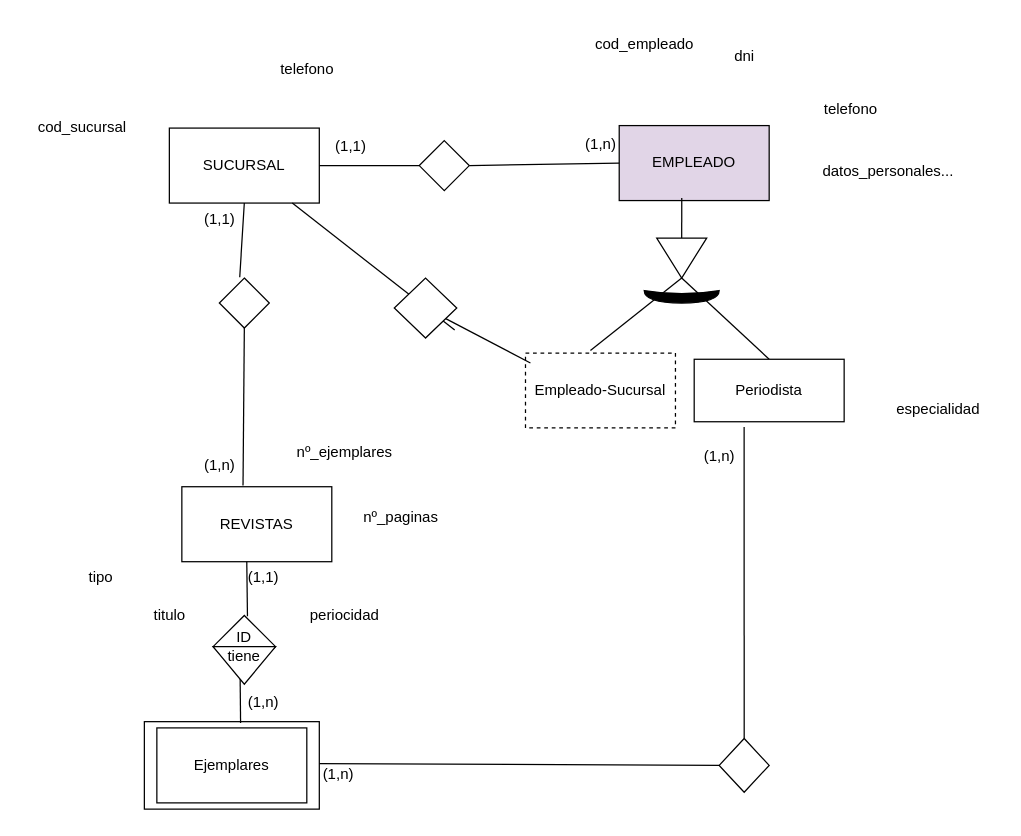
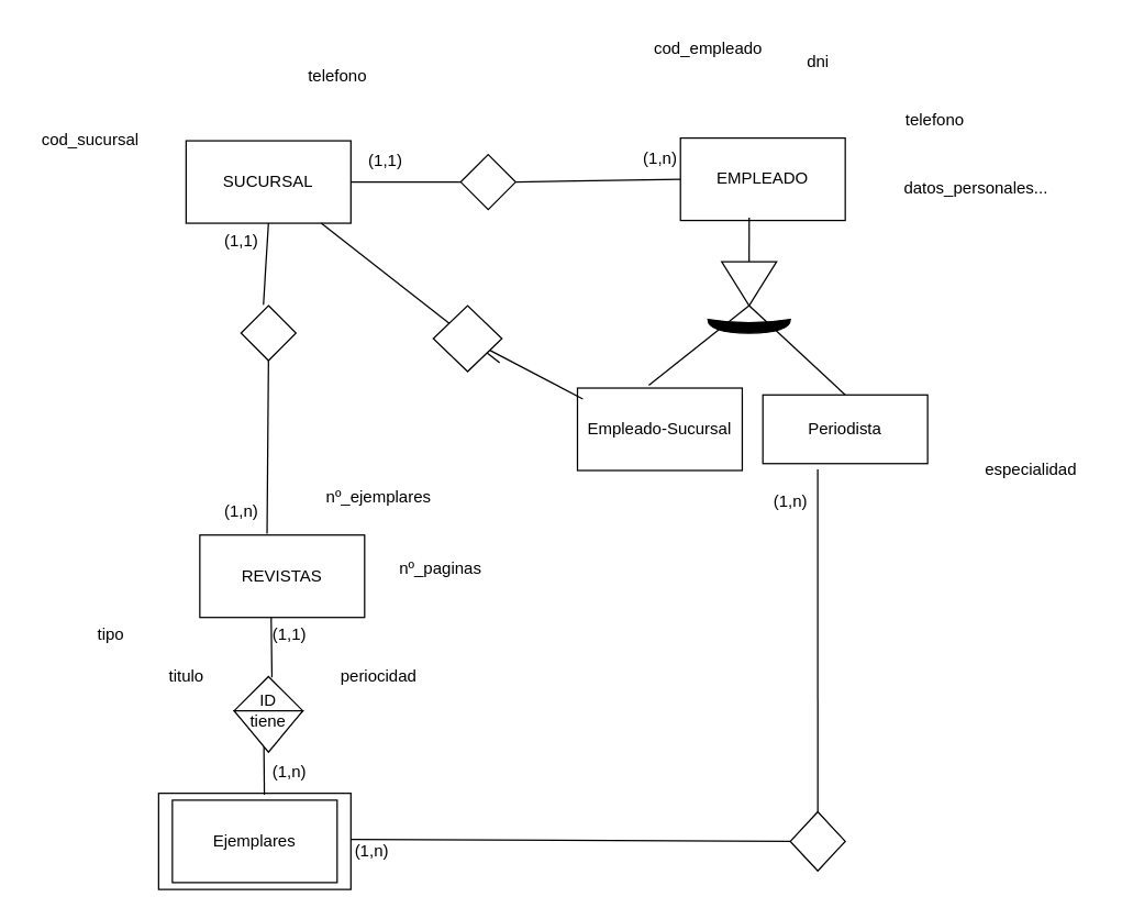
  <mxCell id="0" />
  <mxCell id="1" parent="0" />
  <mxCell id="2" value="SUCURSAL" style="rounded=0;whiteSpace=wrap;html=1;" vertex="1" parent="1"><mxGeometry x="135" y="102" width="120" height="60" as="geometry" /></mxCell>
- <mxCell id="3" value="EMPLEADO" style="whiteSpace=wrap;html=1;fillColor=#e1d5e7;" vertex="1" parent="1"><mxGeometry x="495" y="100" width="120" height="60" as="geometry" /></mxCell>
+ <mxCell id="3" value="EMPLEADO" style="whiteSpace=wrap;html=1;" vertex="1" parent="1"><mxGeometry x="495" y="100" width="120" height="60" as="geometry" /></mxCell>
  <mxCell id="4" value="REVISTAS" style="whiteSpace=wrap;html=1;" vertex="1" parent="1"><mxGeometry x="145" y="389" width="120" height="60" as="geometry" /></mxCell>
  <mxCell id="5" value="telefono" style="text;html=1;align=center;verticalAlign=middle;resizable=0;points=[];autosize=1;strokeColor=none;fillColor=none;" vertex="1" parent="1"><mxGeometry x="210" y="40" width="70" height="30" as="geometry" /></mxCell>
  <mxCell id="6" value="cod_sucursal" style="text;html=1;align=center;verticalAlign=middle;resizable=0;points=[];autosize=1;strokeColor=none;fillColor=none;" vertex="1" parent="1"><mxGeometry x="20" y="87" width="90" height="30" as="geometry" /></mxCell>
  <mxCell id="7" value="dni" style="text;html=1;align=center;verticalAlign=middle;resizable=0;points=[];autosize=1;strokeColor=none;fillColor=none;" vertex="1" parent="1"><mxGeometry x="575" y="30" width="40" height="30" as="geometry" /></mxCell>
  <mxCell id="8" value="telefono" style="text;html=1;align=center;verticalAlign=middle;resizable=0;points=[];autosize=1;strokeColor=none;fillColor=none;" vertex="1" parent="1"><mxGeometry x="645" y="72" width="70" height="30" as="geometry" /></mxCell>
  <mxCell id="9" value="" style="endArrow=none;html=1;rounded=0;entryX=0;entryY=0.5;entryDx=0;entryDy=0;exitX=1;exitY=0.5;exitDx=0;exitDy=0;" edge="1" parent="1" source="11" target="3"><mxGeometry width="50" height="50" relative="1" as="geometry"><mxPoint x="345" y="242" as="sourcePoint" /><mxPoint x="395" y="192" as="targetPoint" /></mxGeometry></mxCell>
  <mxCell id="10" value="" style="endArrow=none;html=1;rounded=0;entryX=0;entryY=0.5;entryDx=0;entryDy=0;exitX=1;exitY=0.5;exitDx=0;exitDy=0;" edge="1" parent="1" source="2" target="11"><mxGeometry width="50" height="50" relative="1" as="geometry"><mxPoint x="255" y="132" as="sourcePoint" /><mxPoint x="445" y="130" as="targetPoint" /></mxGeometry></mxCell>
  <mxCell id="11" value="" style="rhombus;whiteSpace=wrap;html=1;" vertex="1" parent="1"><mxGeometry x="335" y="112" width="40" height="40" as="geometry" /></mxCell>
  <mxCell id="12" value="(1,1)" style="text;html=1;align=center;verticalAlign=middle;resizable=0;points=[];autosize=1;strokeColor=none;fillColor=none;" vertex="1" parent="1"><mxGeometry x="255" y="102" width="50" height="30" as="geometry" /></mxCell>
  <mxCell id="13" value="(1,n)" style="text;html=1;align=center;verticalAlign=middle;resizable=0;points=[];autosize=1;strokeColor=none;fillColor=none;" vertex="1" parent="1"><mxGeometry x="455" y="100" width="50" height="30" as="geometry" /></mxCell>
  <mxCell id="14" value="" style="endArrow=none;html=1;rounded=0;exitX=0.408;exitY=-0.017;exitDx=0;exitDy=0;exitPerimeter=0;entryX=0.5;entryY=1;entryDx=0;entryDy=0;" edge="1" parent="1" source="16" target="2"><mxGeometry width="50" height="50" relative="1" as="geometry"><mxPoint x="345" y="242" as="sourcePoint" /><mxPoint x="395" y="192" as="targetPoint" /></mxGeometry></mxCell>
  <mxCell id="15" value="" style="endArrow=none;html=1;rounded=0;exitX=0.408;exitY=-0.017;exitDx=0;exitDy=0;exitPerimeter=0;entryX=0.5;entryY=1;entryDx=0;entryDy=0;" edge="1" parent="1" source="4" target="16"><mxGeometry width="50" height="50" relative="1" as="geometry"><mxPoint x="184" y="271" as="sourcePoint" /><mxPoint x="195" y="162" as="targetPoint" /></mxGeometry></mxCell>
  <mxCell id="16" value="" style="rhombus;whiteSpace=wrap;html=1;" vertex="1" parent="1"><mxGeometry x="175" y="222" width="40" height="40" as="geometry" /></mxCell>
  <mxCell id="17" value="(1,n)" style="text;html=1;align=center;verticalAlign=middle;resizable=0;points=[];autosize=1;strokeColor=none;fillColor=none;" vertex="1" parent="1"><mxGeometry x="150" y="357" width="50" height="30" as="geometry" /></mxCell>
  <mxCell id="18" value="(1,1)" style="text;html=1;align=center;verticalAlign=middle;resizable=0;points=[];autosize=1;strokeColor=none;fillColor=none;" vertex="1" parent="1"><mxGeometry x="150" y="160" width="50" height="30" as="geometry" /></mxCell>
  <mxCell id="19" value="titulo" style="text;html=1;align=center;verticalAlign=middle;resizable=0;points=[];autosize=1;strokeColor=none;fillColor=none;" vertex="1" parent="1"><mxGeometry x="110" y="477" width="50" height="30" as="geometry" /></mxCell>
  <mxCell id="20" value="periocidad" style="text;html=1;align=center;verticalAlign=middle;resizable=0;points=[];autosize=1;strokeColor=none;fillColor=none;" vertex="1" parent="1"><mxGeometry x="235" y="477" width="80" height="30" as="geometry" /></mxCell>
  <mxCell id="21" value="tipo" style="text;html=1;align=center;verticalAlign=middle;resizable=0;points=[];autosize=1;strokeColor=none;fillColor=none;" vertex="1" parent="1"><mxGeometry x="60" y="447" width="40" height="30" as="geometry" /></mxCell>
  <mxCell id="22" value="nº_paginas" style="text;html=1;align=center;verticalAlign=middle;resizable=0;points=[];autosize=1;strokeColor=none;fillColor=none;" vertex="1" parent="1"><mxGeometry x="280" y="399" width="80" height="30" as="geometry" /></mxCell>
  <mxCell id="23" value="nº_ejemplares" style="text;html=1;align=center;verticalAlign=middle;resizable=0;points=[];autosize=1;strokeColor=none;fillColor=none;" vertex="1" parent="1"><mxGeometry x="225" y="347" width="100" height="30" as="geometry" /></mxCell>
  <mxCell id="24" value="cod_empleado" style="text;html=1;align=center;verticalAlign=middle;resizable=0;points=[];autosize=1;strokeColor=none;fillColor=none;" vertex="1" parent="1"><mxGeometry x="465" y="20" width="100" height="30" as="geometry" /></mxCell>
  <mxCell id="25" value="datos_personales..." style="text;html=1;align=center;verticalAlign=middle;resizable=0;points=[];autosize=1;strokeColor=none;fillColor=none;" vertex="1" parent="1"><mxGeometry x="645" y="122" width="130" height="30" as="geometry" /></mxCell>
- <mxCell id="26" value="Empleado-Sucursal" style="whiteSpace=wrap;html=1;dashed=1;" vertex="1" parent="1"><mxGeometry x="420" y="282" width="120" height="60" as="geometry" /></mxCell>
+ <mxCell id="26" value="Empleado-Sucursal" style="whiteSpace=wrap;html=1;" vertex="1" parent="1"><mxGeometry x="420" y="282" width="120" height="60" as="geometry" /></mxCell>
  <mxCell id="27" value="" style="endArrow=none;html=1;rounded=0;entryX=0.417;entryY=0.967;entryDx=0;entryDy=0;entryPerimeter=0;" edge="1" parent="1" target="3"><mxGeometry width="50" height="50" relative="1" as="geometry"><mxPoint x="545" y="202" as="sourcePoint" /><mxPoint x="395" y="192" as="targetPoint" /></mxGeometry></mxCell>
  <mxCell id="28" value="" style="verticalLabelPosition=bottom;verticalAlign=top;html=1;shape=mxgraph.basic.acute_triangle;dx=0.5;direction=west;" vertex="1" parent="1"><mxGeometry x="525" y="190" width="40" height="32" as="geometry" /></mxCell>
  <mxCell id="29" value="" style="endArrow=none;html=1;rounded=0;entryX=0;entryY=0;entryDx=20;entryDy=0;entryPerimeter=0;exitX=0.433;exitY=-0.033;exitDx=0;exitDy=0;exitPerimeter=0;" edge="1" parent="1" source="26" target="28"><mxGeometry width="50" height="50" relative="1" as="geometry"><mxPoint x="345" y="242" as="sourcePoint" /><mxPoint x="395" y="192" as="targetPoint" /></mxGeometry></mxCell>
  <mxCell id="30" value="" style="endArrow=none;html=1;rounded=0;exitX=0.5;exitY=0;exitDx=0;exitDy=0;" edge="1" parent="1" source="31"><mxGeometry width="50" height="50" relative="1" as="geometry"><mxPoint x="665" y="282" as="sourcePoint" /><mxPoint x="545" y="222" as="targetPoint" /></mxGeometry></mxCell>
  <mxCell id="31" value="Periodista" style="whiteSpace=wrap;html=1;" vertex="1" parent="1"><mxGeometry x="555" y="287" width="120" height="50" as="geometry" /></mxCell>
  <mxCell id="32" value="" style="shape=xor;whiteSpace=wrap;html=1;direction=south;fillColor=#000000;" vertex="1" parent="1"><mxGeometry x="515" y="232" width="60" height="10" as="geometry" /></mxCell>
  <mxCell id="33" value="" style="endArrow=none;html=1;rounded=0;exitX=0.033;exitY=0.133;exitDx=0;exitDy=0;exitPerimeter=0;" edge="1" parent="1" source="35" target="2"><mxGeometry width="50" height="50" relative="1" as="geometry"><mxPoint x="385" y="312" as="sourcePoint" /><mxPoint x="435" y="262" as="targetPoint" /></mxGeometry></mxCell>
  <mxCell id="34" value="" style="endArrow=none;html=1;rounded=0;exitX=0.033;exitY=0.133;exitDx=0;exitDy=0;exitPerimeter=0;" edge="1" parent="1" source="26" target="35"><mxGeometry width="50" height="50" relative="1" as="geometry"><mxPoint x="424" y="290" as="sourcePoint" /><mxPoint x="238" y="162" as="targetPoint" /></mxGeometry></mxCell>
  <mxCell id="35" value="" style="rhombus;whiteSpace=wrap;html=1;direction=west;" vertex="1" parent="1"><mxGeometry x="315" y="222" width="50" height="48" as="geometry" /></mxCell>
  <mxCell id="36" value="" style="endArrow=none;html=1;rounded=0;exitX=1;exitY=0.5;exitDx=0;exitDy=0;entryX=0;entryY=0.5;entryDx=0;entryDy=0;" edge="1" parent="1" target="37"><mxGeometry width="50" height="50" relative="1" as="geometry"><mxPoint x="255" y="610.5" as="sourcePoint" /><mxPoint x="565" y="613.5" as="targetPoint" /></mxGeometry></mxCell>
  <mxCell id="37" value="" style="rhombus;whiteSpace=wrap;html=1;" vertex="1" parent="1"><mxGeometry x="575" y="590.5" width="40" height="43" as="geometry" /></mxCell>
  <mxCell id="38" value="" style="endArrow=none;html=1;rounded=0;entryX=0.333;entryY=1.083;entryDx=0;entryDy=0;entryPerimeter=0;exitX=0.5;exitY=0;exitDx=0;exitDy=0;" edge="1" parent="1" source="37" target="31"><mxGeometry width="50" height="50" relative="1" as="geometry"><mxPoint x="595" y="392" as="sourcePoint" /><mxPoint x="435" y="262" as="targetPoint" /></mxGeometry></mxCell>
- <mxCell id="39" value="especialidad" style="text;html=1;align=center;verticalAlign=middle;resizable=0;points=[];autosize=1;strokeColor=none;fillColor=none;" vertex="1" parent="1"><mxGeometry x="705" y="312" width="90" height="30" as="geometry" /></mxCell>
+ <mxCell id="39" value="especialidad" style="text;html=1;align=center;verticalAlign=middle;resizable=0;points=[];autosize=1;strokeColor=none;fillColor=none;" vertex="1" parent="1"><mxGeometry x="705" y="327" width="90" height="30" as="geometry" /></mxCell>
  <mxCell id="40" value="" style="endArrow=none;html=1;rounded=0;entryX=0.433;entryY=1;entryDx=0;entryDy=0;entryPerimeter=0;exitX=0.55;exitY=0.014;exitDx=0;exitDy=0;exitPerimeter=0;" edge="1" parent="1" source="44" target="4"><mxGeometry width="50" height="50" relative="1" as="geometry"><mxPoint x="195" y="502" as="sourcePoint" /><mxPoint x="435" y="502" as="targetPoint" /></mxGeometry></mxCell>
  <mxCell id="41" value="Ejemplares" style="whiteSpace=wrap;html=1;" vertex="1" parent="1"><mxGeometry x="125" y="582" width="120" height="60" as="geometry" /></mxCell>
  <mxCell id="42" value="" style="whiteSpace=wrap;html=1;fillColor=none;" vertex="1" parent="1"><mxGeometry x="115" y="577" width="140" height="70" as="geometry" /></mxCell>
  <mxCell id="43" value="" style="endArrow=none;html=1;rounded=0;entryX=0.433;entryY=1;entryDx=0;entryDy=0;entryPerimeter=0;exitX=0.55;exitY=0.014;exitDx=0;exitDy=0;exitPerimeter=0;" edge="1" parent="1" source="42" target="44"><mxGeometry width="50" height="50" relative="1" as="geometry"><mxPoint x="192" y="578" as="sourcePoint" /><mxPoint x="197" y="449" as="targetPoint" /></mxGeometry></mxCell>
  <mxCell id="44" value="ID&lt;div&gt;&lt;br&gt;&lt;/div&gt;" style="rhombus;whiteSpace=wrap;html=1;" vertex="1" parent="1"><mxGeometry x="170" y="492" width="50" height="50" as="geometry" /></mxCell>
  <mxCell id="45" value="(1,n)" style="text;html=1;align=center;verticalAlign=middle;resizable=0;points=[];autosize=1;strokeColor=none;fillColor=none;" vertex="1" parent="1"><mxGeometry x="185" y="547" width="50" height="30" as="geometry" /></mxCell>
  <mxCell id="46" value="(1,1)" style="text;html=1;align=center;verticalAlign=middle;resizable=0;points=[];autosize=1;strokeColor=none;fillColor=none;" vertex="1" parent="1"><mxGeometry x="185" y="447" width="50" height="30" as="geometry" /></mxCell>
  <mxCell id="47" value="tiene&lt;div&gt;&lt;br&gt;&lt;/div&gt;" style="triangle;whiteSpace=wrap;html=1;direction=south;" vertex="1" parent="1"><mxGeometry x="170" y="517" width="50" height="30" as="geometry" /></mxCell>
  <mxCell id="48" value="(1,n)" style="text;html=1;align=center;verticalAlign=middle;resizable=0;points=[];autosize=1;strokeColor=none;fillColor=none;" vertex="1" parent="1"><mxGeometry x="245" y="603.5" width="50" height="30" as="geometry" /></mxCell>
  <mxCell id="49" value="(1,n)" style="text;html=1;align=center;verticalAlign=middle;resizable=0;points=[];autosize=1;strokeColor=none;fillColor=none;" vertex="1" parent="1"><mxGeometry x="550" y="350" width="50" height="30" as="geometry" /></mxCell>
